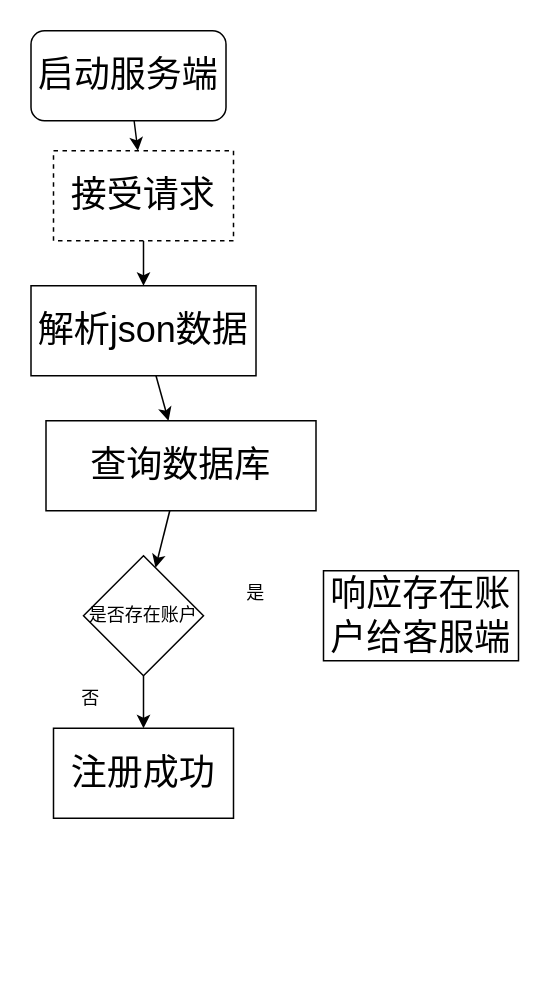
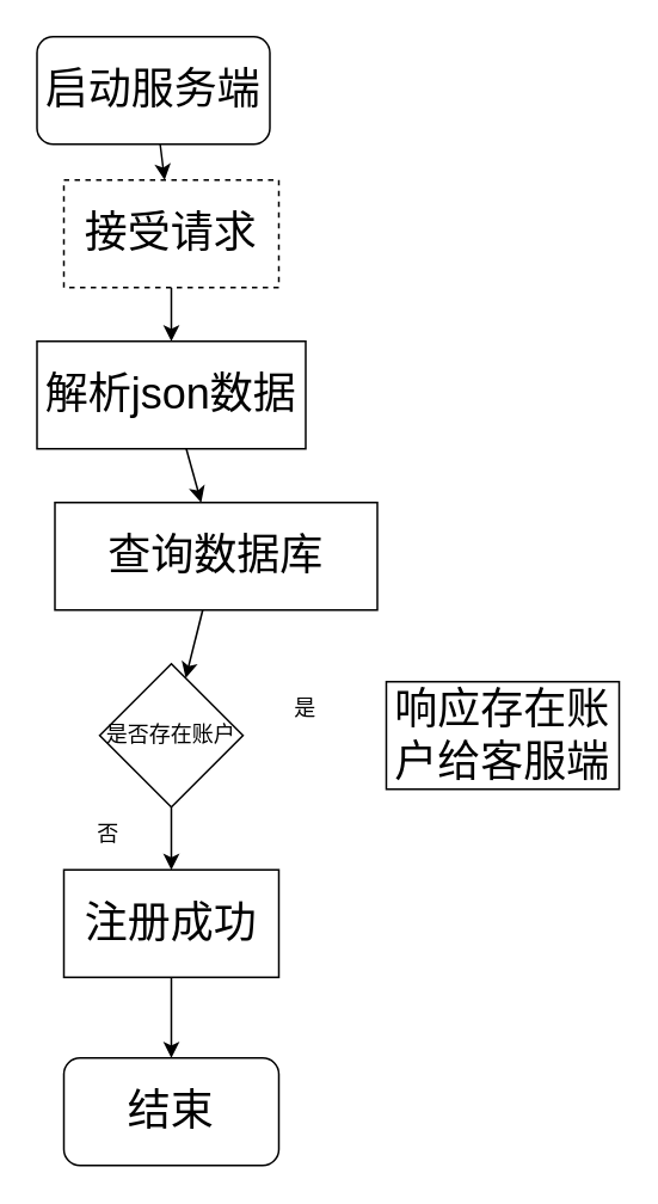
  <mxCell id="0" />
  <mxCell id="1" parent="0" />
  <mxCell id="2" value="" style="edgeStyle=none;html=1;" edge="1" parent="1" source="3" target="5"><mxGeometry relative="1" as="geometry" /></mxCell>
  <mxCell id="3" value="&lt;font style=&quot;font-size: 24px;&quot;&gt;接受请求&lt;/font&gt;" style="rounded=0;whiteSpace=wrap;html=1;dashed=1;" vertex="1" parent="1"><mxGeometry x="35" y="100" width="120" height="60" as="geometry" /></mxCell>
  <mxCell id="4" value="" style="edgeStyle=none;html=1;" edge="1" parent="1" source="5" target="7"><mxGeometry relative="1" as="geometry" /></mxCell>
  <mxCell id="5" value="&lt;font style=&quot;font-size: 24px;&quot;&gt;解析json数据&lt;/font&gt;" style="rounded=0;whiteSpace=wrap;html=1;" vertex="1" parent="1"><mxGeometry x="20" y="190" width="150" height="60" as="geometry" /></mxCell>
  <mxCell id="6" value="" style="edgeStyle=none;html=1;" edge="1" parent="1" source="7" target="9"><mxGeometry relative="1" as="geometry" /></mxCell>
  <mxCell id="7" value="&lt;font style=&quot;font-size: 24px;&quot;&gt;查询数据库&lt;/font&gt;" style="rounded=0;whiteSpace=wrap;html=1;" vertex="1" parent="1"><mxGeometry x="30" y="280" width="180" height="60" as="geometry" /></mxCell>
  <mxCell id="8" value="" style="edgeStyle=none;html=1;" edge="1" parent="1" source="9" target="12"><mxGeometry relative="1" as="geometry" /></mxCell>
  <mxCell id="9" value="是否存在账户" style="rhombus;whiteSpace=wrap;html=1;" vertex="1" parent="1"><mxGeometry x="55" y="370" width="80" height="80" as="geometry" /></mxCell>
  <mxCell id="10" value="&lt;font style=&quot;font-size: 24px;&quot;&gt;响应存在账户给客服端&lt;/font&gt;" style="rounded=0;whiteSpace=wrap;html=1;" vertex="1" parent="1"><mxGeometry x="215" y="380" width="130" height="60" as="geometry" /></mxCell>
+ <mxCell id="11" value="" style="edgeStyle=none;html=1;" edge="1" parent="1" source="12" target="15"><mxGeometry relative="1" as="geometry" /></mxCell>
  <mxCell id="12" value="&lt;font style=&quot;font-size: 24px;&quot;&gt;注册成功&lt;/font&gt;" style="rounded=0;whiteSpace=wrap;html=1;" vertex="1" parent="1"><mxGeometry x="35" y="485" width="120" height="60" as="geometry" /></mxCell>
  <mxCell id="13" value="" style="edgeStyle=none;html=1;" edge="1" parent="1" source="14" target="3"><mxGeometry relative="1" as="geometry" /></mxCell>
  <mxCell id="14" value="&lt;font style=&quot;font-size: 24px;&quot;&gt;启动服务端&lt;/font&gt;" style="rounded=1;whiteSpace=wrap;html=1;" vertex="1" parent="1"><mxGeometry x="20" y="20" width="130" height="60" as="geometry" /></mxCell>
+ <mxCell id="15" value="&lt;font style=&quot;font-size: 24px;&quot;&gt;结束&lt;/font&gt;" style="rounded=1;whiteSpace=wrap;html=1;" vertex="1" parent="1"><mxGeometry x="35" y="590" width="120" height="60" as="geometry" /></mxCell>
  <mxCell id="16" value="否" style="text;html=1;align=center;verticalAlign=middle;whiteSpace=wrap;rounded=0;" vertex="1" parent="1"><mxGeometry x="30" y="450" width="60" height="30" as="geometry" /></mxCell>
  <mxCell id="17" value="是" style="text;html=1;align=center;verticalAlign=middle;whiteSpace=wrap;rounded=0;" vertex="1" parent="1"><mxGeometry x="140" y="380" width="60" height="30" as="geometry" /></mxCell>
